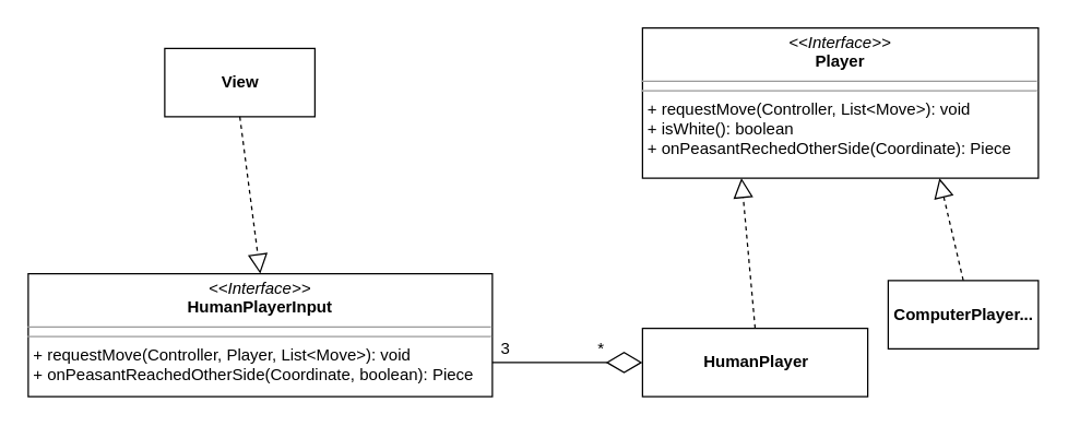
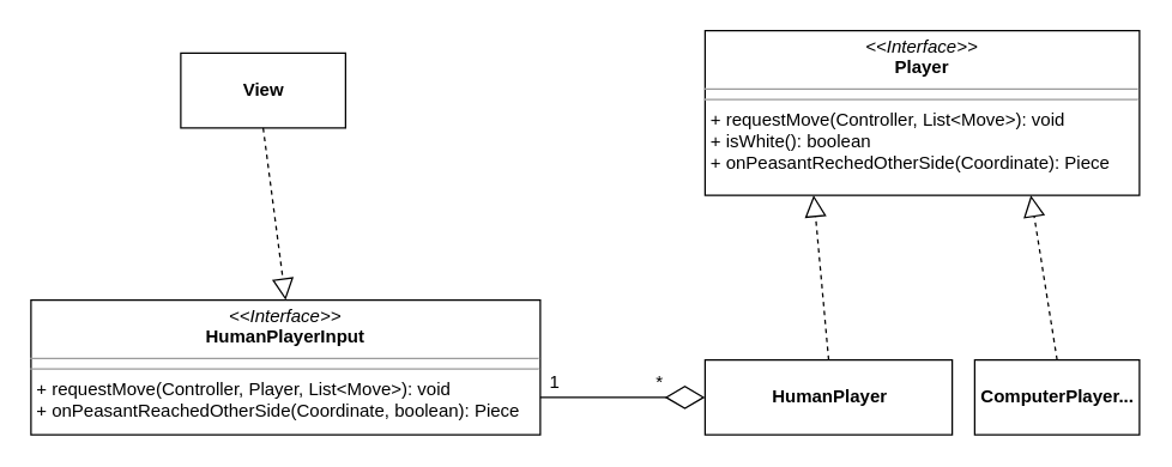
  <mxCell id="0" />
  <mxCell id="1" parent="0" />
  <mxCell id="2" value="&lt;b&gt;View&lt;/b&gt;" style="html=1;" vertex="1" parent="1"><mxGeometry x="120" y="35" width="110" height="50" as="geometry" /></mxCell>
  <mxCell id="3" value="&lt;p style=&quot;margin: 0px ; margin-top: 4px ; text-align: center&quot;&gt;&lt;i&gt;&amp;lt;&amp;lt;Interface&amp;gt;&amp;gt;&lt;/i&gt;&lt;br&gt;&lt;b&gt;Player&lt;/b&gt;&lt;/p&gt;&lt;hr size=&quot;1&quot;&gt;&lt;hr size=&quot;1&quot;&gt;&lt;p style=&quot;margin: 0px ; margin-left: 4px&quot;&gt;+ requestMove(Controller, List&amp;lt;Move&amp;gt;): void&lt;/p&gt;&lt;p style=&quot;margin: 0px ; margin-left: 4px&quot;&gt;+ isWhite(): boolean&lt;/p&gt;&lt;p style=&quot;margin: 0px ; margin-left: 4px&quot;&gt;+ onPeasantRechedOtherSide(Coordinate): Piece&lt;br&gt;&lt;/p&gt;" style="verticalAlign=top;align=left;overflow=fill;fontSize=12;fontFamily=Helvetica;html=1;" vertex="1" parent="1"><mxGeometry x="470" y="20" width="290" height="110" as="geometry" /></mxCell>
  <mxCell id="4" value="&lt;p style=&quot;margin: 0px ; margin-top: 4px ; text-align: center&quot;&gt;&lt;i&gt;&amp;lt;&amp;lt;Interface&amp;gt;&amp;gt;&lt;/i&gt;&lt;br&gt;&lt;b&gt;HumanPlayerInput&lt;/b&gt;&lt;/p&gt;&lt;hr size=&quot;1&quot;&gt;&lt;hr size=&quot;1&quot;&gt;&lt;p style=&quot;margin: 0px ; margin-left: 4px&quot;&gt;+ requestMove(Controller, Player, List&amp;lt;Move&amp;gt;): void&lt;/p&gt;&lt;p style=&quot;margin: 0px ; margin-left: 4px&quot;&gt;+ onPeasantReachedOtherSide(Coordinate, boolean): Piece&lt;br&gt;&lt;/p&gt;" style="verticalAlign=top;align=left;overflow=fill;fontSize=12;fontFamily=Helvetica;html=1;" vertex="1" parent="1"><mxGeometry y="200" width="340" height="90" as="geometry" x="20" /></mxCell>
  <mxCell id="5" value="&lt;div&gt;&lt;b&gt;HumanPlayer&lt;/b&gt;&lt;/div&gt;" style="html=1;" vertex="1" parent="1"><mxGeometry x="470" y="240" width="165" height="50" as="geometry" /></mxCell>
- <mxCell id="6" value="&lt;b&gt;ComputerPlayer...&lt;/b&gt;" style="html=1;" vertex="1" parent="1"><mxGeometry x="650" y="205" width="110" height="50" as="geometry" /></mxCell>
+ <mxCell id="6" value="&lt;b&gt;ComputerPlayer...&lt;/b&gt;" style="html=1;" vertex="1" parent="1"><mxGeometry x="650" y="240" width="110" height="50" as="geometry" /></mxCell>
  <mxCell id="7" value="" style="endArrow=block;dashed=1;endFill=0;endSize=12;html=1;entryX=0.75;entryY=1;entryDx=0;entryDy=0;exitX=0.5;exitY=0;exitDx=0;exitDy=0;" edge="1" parent="1" source="6" target="3"><mxGeometry width="160" relative="1" as="geometry"><mxPoint x="350" y="710" as="sourcePoint" /><mxPoint x="510" y="710" as="targetPoint" /></mxGeometry></mxCell>
  <mxCell id="8" value="" style="endArrow=block;dashed=1;endFill=0;endSize=12;html=1;entryX=0.25;entryY=1;entryDx=0;entryDy=0;exitX=0.5;exitY=0;exitDx=0;exitDy=0;" edge="1" parent="1" source="5" target="3"><mxGeometry width="160" relative="1" as="geometry"><mxPoint x="340" y="750" as="sourcePoint" /><mxPoint x="500" y="750" as="targetPoint" /></mxGeometry></mxCell>
  <mxCell id="9" value="" style="endArrow=block;dashed=1;endFill=0;endSize=12;html=1;exitX=0.5;exitY=1;exitDx=0;exitDy=0;entryX=0.5;entryY=0;entryDx=0;entryDy=0;" edge="1" parent="1" source="2" target="4"><mxGeometry width="160" relative="1" as="geometry"><mxPoint x="25" y="280" as="sourcePoint" /><mxPoint x="180" y="310" as="targetPoint" /></mxGeometry></mxCell>
  <mxCell id="10" value="" style="endArrow=diamondThin;endFill=0;endSize=24;html=1;entryX=0;entryY=0.5;entryDx=0;entryDy=0;" edge="1" parent="1" target="5"><mxGeometry width="160" relative="1" as="geometry"><mxPoint x="360" y="265" as="sourcePoint" /><mxPoint x="190" y="310" as="targetPoint" /></mxGeometry></mxCell>
- <mxCell id="11" value="3" style="text;html=1;strokeColor=none;fillColor=none;align=center;verticalAlign=middle;whiteSpace=wrap;rounded=0;" vertex="1" parent="1"><mxGeometry x="350" y="245" width="40" height="20" as="geometry" /></mxCell>
+ <mxCell id="11" value="1" style="text;html=1;strokeColor=none;fillColor=none;align=center;verticalAlign=middle;whiteSpace=wrap;rounded=0;" vertex="1" parent="1"><mxGeometry x="350" y="245" width="40" height="20" as="geometry" /></mxCell>
  <mxCell id="12" value="*" style="text;html=1;strokeColor=none;fillColor=none;align=center;verticalAlign=middle;whiteSpace=wrap;rounded=0;" vertex="1" parent="1"><mxGeometry x="420" y="245" width="40" height="20" as="geometry" /></mxCell>
